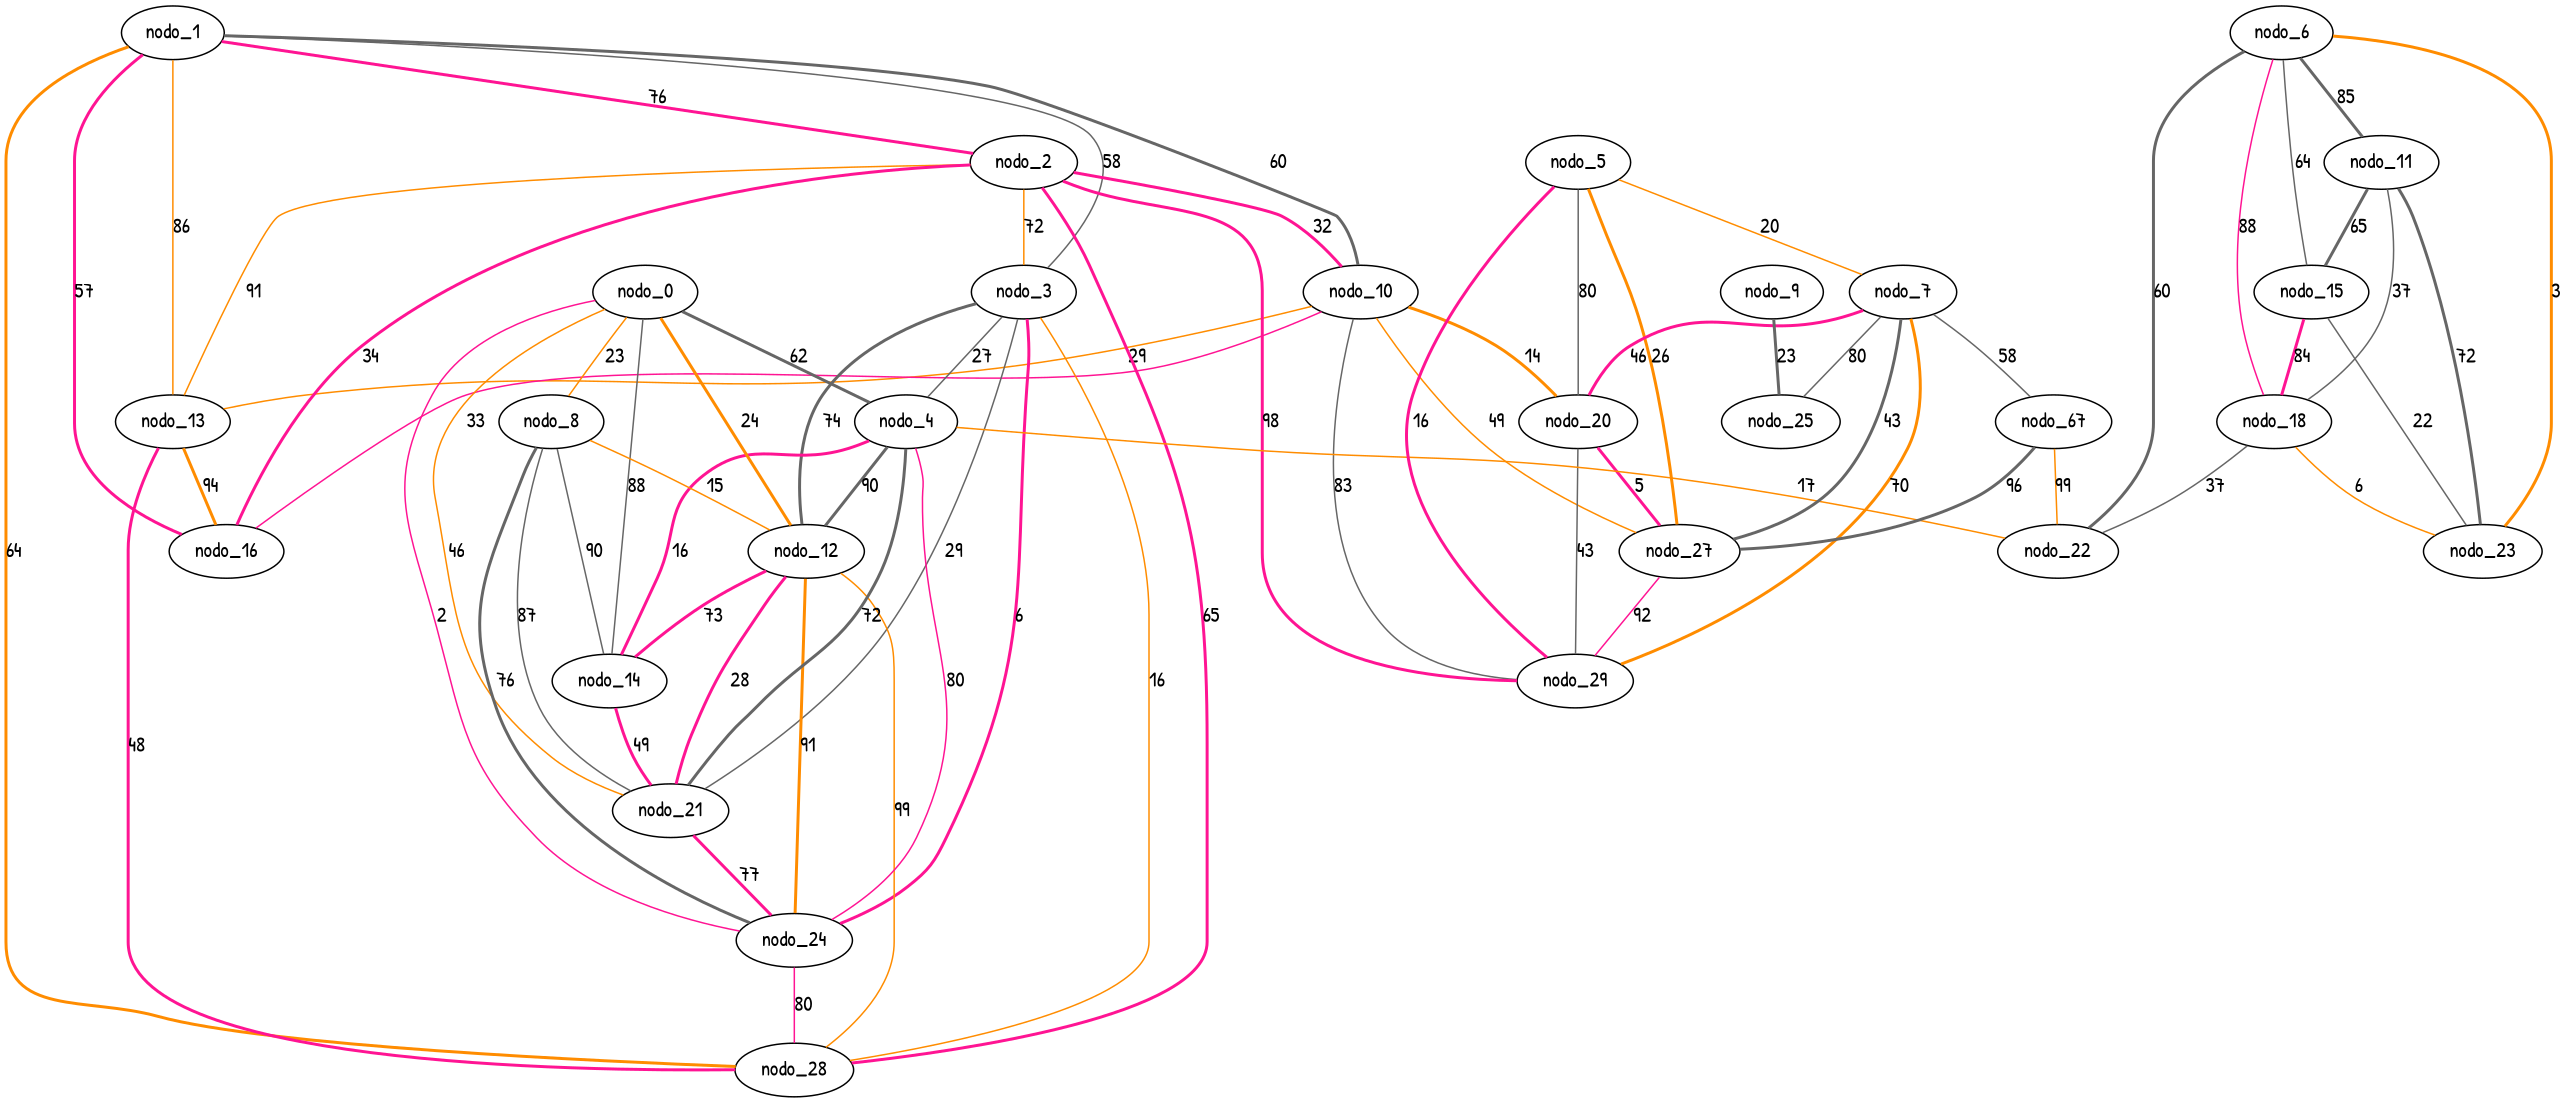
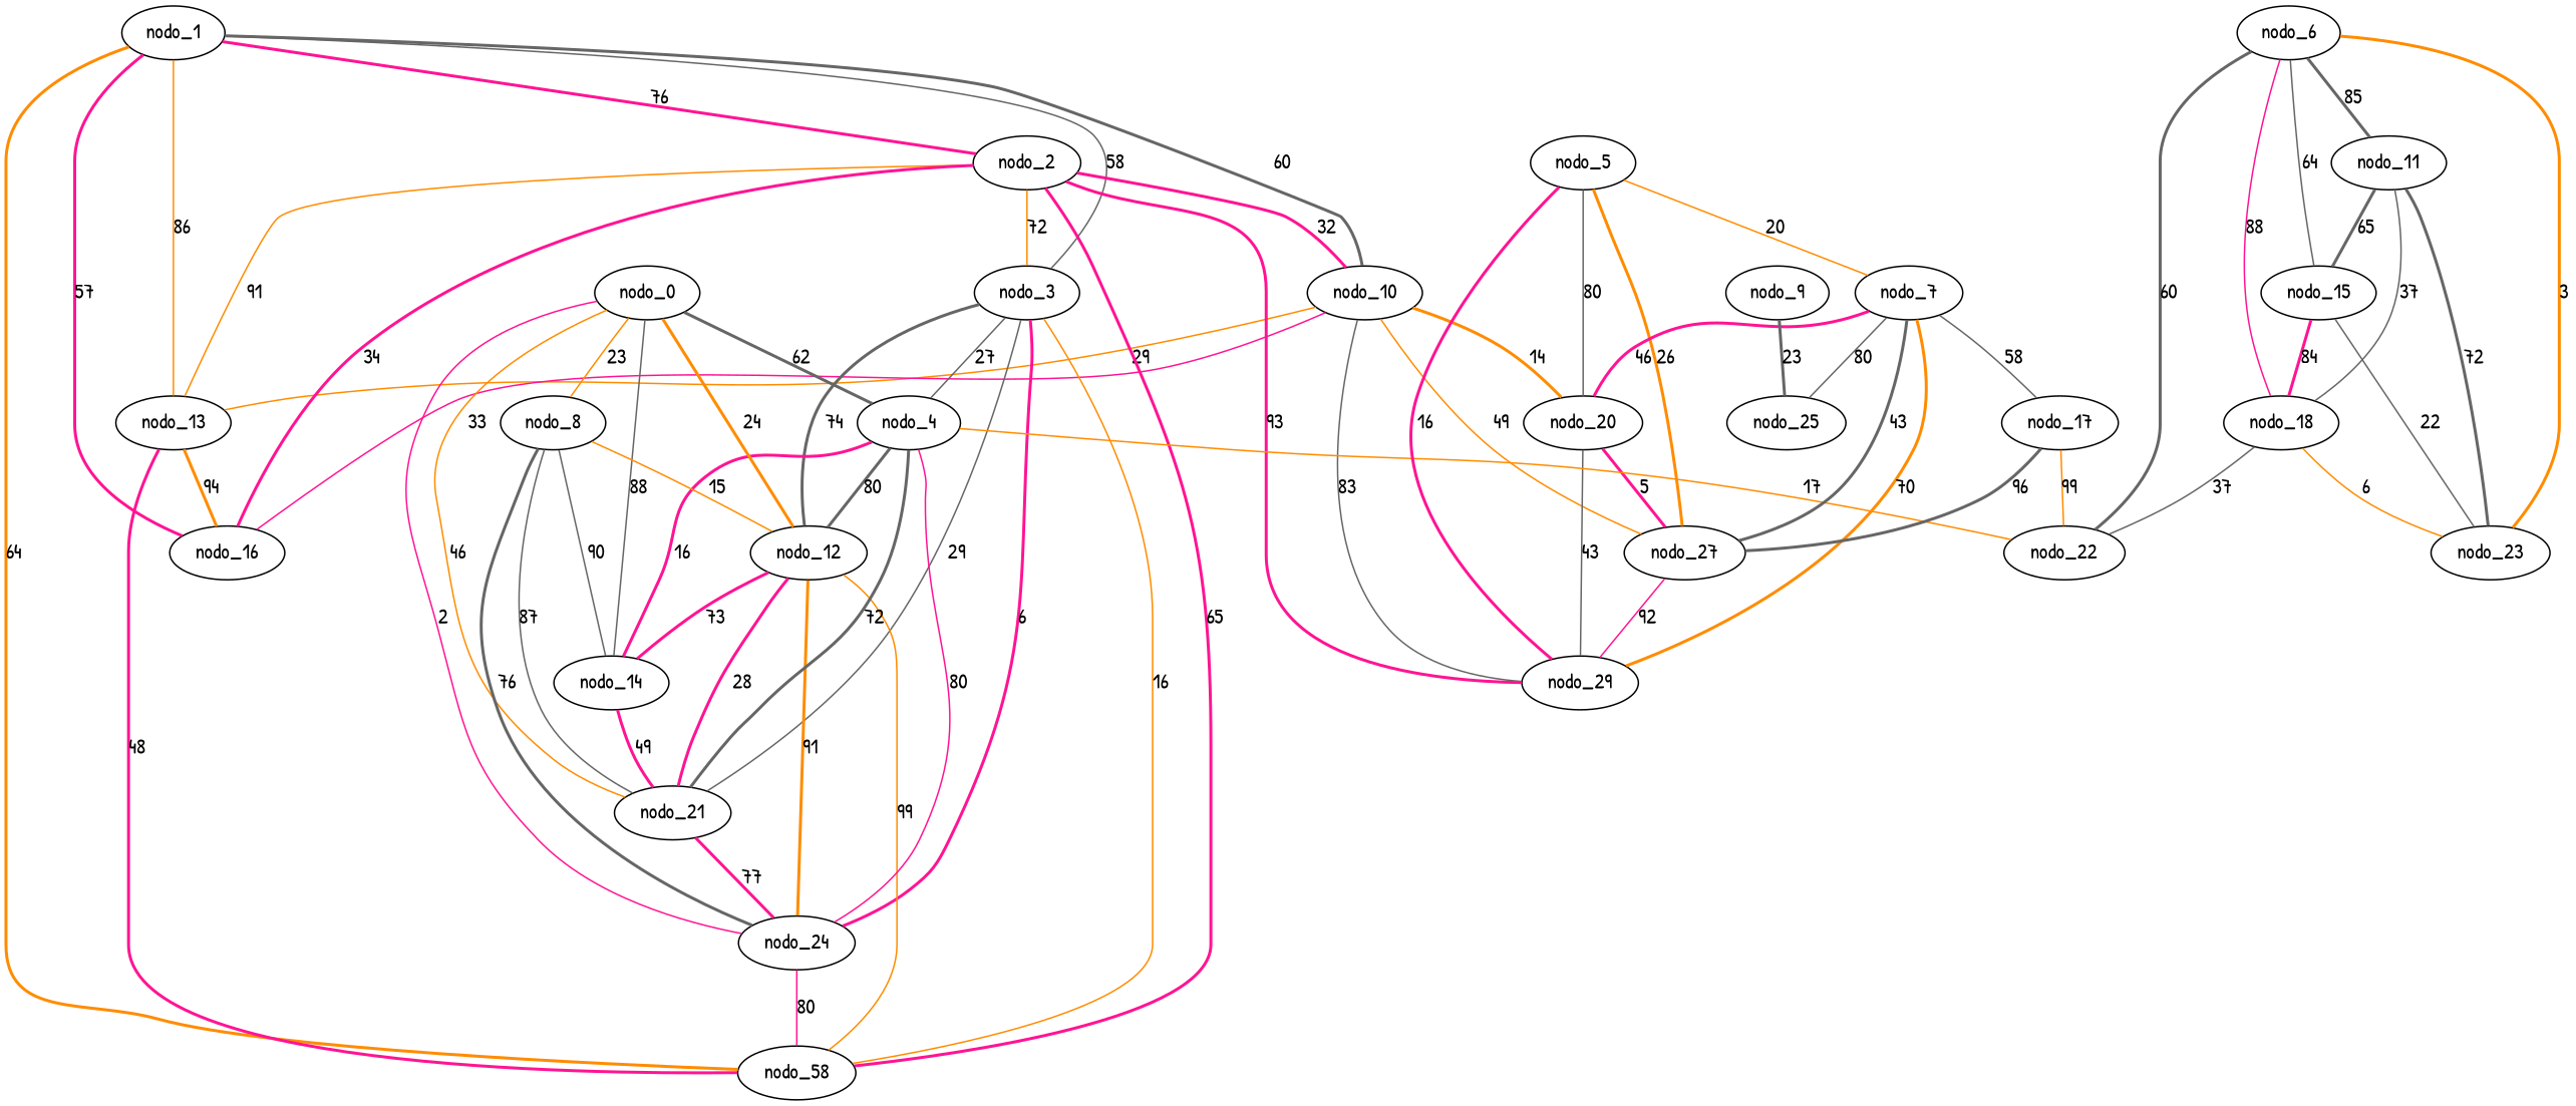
  graph {
    fontname="Patrick Hand"
    node [fontname="Patrick Hand"]
    edge [color=gray40 fontname="Patrick Hand" style=bold weight=80]
    nodo_1
-   nodo_28
+   nodo_28 [label=nodo_58]
    nodo_10
    nodo_13
    nodo_16
    nodo_2
    nodo_3
    nodo_29
    nodo_20
    nodo_27
    nodo_12
    nodo_21
    nodo_4
    nodo_24
    nodo_0
    nodo_14
    nodo_8
    nodo_22
    nodo_5
    nodo_7
    nodo_25
-   nodo_17 [label=nodo_67]
+   nodo_17
    nodo_11
    nodo_23
    nodo_18
    nodo_15
    nodo_9
    nodo_6
    nodo_1 -- nodo_28 [color=darkorange label=64 weight=64]
    nodo_1 -- nodo_10 [label=60 weight=60]
    nodo_1 -- nodo_13 [color=darkorange label=86 style=solid weight=86]
    nodo_1 -- nodo_16 [color=deeppink label=57 weight=57]
    nodo_1 -- nodo_2 [color=deeppink label=76 weight=76]
    nodo_1 -- nodo_3 [label=58 style=solid weight=58]
    nodo_10 -- nodo_13 [color=darkorange label=29 style=solid weight=29]
    nodo_10 -- nodo_16 [color=deeppink label=33 style=solid weight=33]
    nodo_10 -- nodo_29 [label=83 style=solid weight=83]
    nodo_10 -- nodo_20 [color=darkorange label=14 weight=14]
    nodo_10 -- nodo_27 [color=darkorange label=49 style=solid weight=49]
    nodo_13 -- nodo_28 [color=deeppink label=48 weight=48]
    nodo_13 -- nodo_16 [color=darkorange label=94 weight=94]
    nodo_2 -- nodo_28 [color=deeppink label=65 weight=65]
    nodo_2 -- nodo_10 [color=deeppink label=32 weight=32]
    nodo_2 -- nodo_13 [color=darkorange label=91 style=solid weight=91]
    nodo_2 -- nodo_16 [color=deeppink label=34 weight=34]
    nodo_2 -- nodo_3 [color=darkorange label=72 style=solid weight=72]
-   nodo_2 -- nodo_29 [color=deeppink label=98 weight=98]
+   nodo_2 -- nodo_29 [color=deeppink label=93 weight=98]
    nodo_3 -- nodo_28 [color=darkorange label=16 style=solid weight=16]
    nodo_3 -- nodo_12 [label=74 weight=74]
    nodo_3 -- nodo_21 [label=29 style=solid weight=29]
    nodo_3 -- nodo_4 [label=27 style=solid weight=27]
    nodo_3 -- nodo_24 [color=deeppink label=6 weight=6]
    nodo_20 -- nodo_29 [label=43 style=solid weight=43]
    nodo_20 -- nodo_27 [color=deeppink label=5 weight=5]
    nodo_27 -- nodo_29 [color=deeppink label=92 style=solid weight=92]
    nodo_12 -- nodo_28 [color=darkorange label=99 style=solid weight=99]
    nodo_12 -- nodo_21 [color=deeppink label=28 weight=28]
    nodo_12 -- nodo_24 [color=darkorange label=91 weight=91]
    nodo_12 -- nodo_14 [color=deeppink label=73 weight=73]
    nodo_21 -- nodo_24 [color=deeppink label=77 weight=77]
-   nodo_4 -- nodo_12 [label=90 weight=90]
+   nodo_4 -- nodo_12 [label=80 weight=90]
    nodo_4 -- nodo_21 [label=72 weight=72]
    nodo_4 -- nodo_24 [color=deeppink label=80 style=solid]
    nodo_4 -- nodo_14 [color=deeppink label=16 weight=16]
    nodo_4 -- nodo_22 [color=darkorange label=17 style=solid weight=17]
    nodo_24 -- nodo_28 [color=deeppink label=80 style=solid]
    nodo_0 -- nodo_12 [color=darkorange label=24 weight=24]
    nodo_0 -- nodo_21 [color=darkorange label=46 style=solid weight=46]
    nodo_0 -- nodo_4 [label=62 weight=62]
    nodo_0 -- nodo_24 [color=deeppink label=2 style=solid weight=2]
    nodo_0 -- nodo_14 [label=88 style=solid weight=88]
    nodo_0 -- nodo_8 [color=darkorange label=23 style=solid weight=23]
    nodo_14 -- nodo_21 [color=deeppink label=49 weight=49]
    nodo_8 -- nodo_12 [color=darkorange label=15 style=solid weight=15]
    nodo_8 -- nodo_21 [label=87 style=solid weight=87]
    nodo_8 -- nodo_24 [label=76 weight=76]
    nodo_8 -- nodo_14 [label=90 style=solid weight=90]
    nodo_5 -- nodo_29 [color=deeppink label=16 weight=16]
    nodo_5 -- nodo_20 [label=80 style=solid]
    nodo_5 -- nodo_27 [color=darkorange label=26 weight=26]
    nodo_5 -- nodo_7 [color=darkorange label=20 style=solid weight=20]
    nodo_7 -- nodo_29 [color=darkorange label=70 weight=70]
    nodo_7 -- nodo_20 [color=deeppink label=46 weight=46]
    nodo_7 -- nodo_27 [label=43 weight=43]
    nodo_7 -- nodo_25 [label=80 style=solid]
    nodo_7 -- nodo_17 [label=58 style=solid weight=58]
    nodo_17 -- nodo_27 [label=96 weight=96]
    nodo_17 -- nodo_22 [color=darkorange label=99 style=solid weight=99]
    nodo_11 -- nodo_23 [label=72 weight=72]
    nodo_11 -- nodo_18 [label=37 style=solid weight=37]
    nodo_11 -- nodo_15 [label=65 weight=65]
    nodo_18 -- nodo_22 [label=37 style=solid weight=37]
    nodo_18 -- nodo_23 [color=darkorange label=6 style=solid weight=6]
    nodo_15 -- nodo_23 [label=22 style=solid weight=22]
    nodo_15 -- nodo_18 [color=deeppink label=84 weight=84]
    nodo_9 -- nodo_25 [label=23 weight=23]
    nodo_6 -- nodo_22 [label=60 weight=60]
    nodo_6 -- nodo_11 [label=85 weight=85]
    nodo_6 -- nodo_23 [color=darkorange label=3 weight=3]
    nodo_6 -- nodo_18 [color=deeppink label=88 style=solid weight=88]
    nodo_6 -- nodo_15 [label=64 style=solid weight=64]
  }
